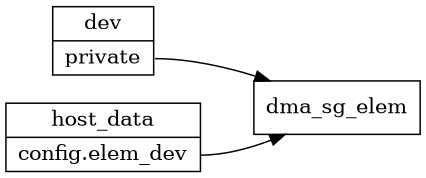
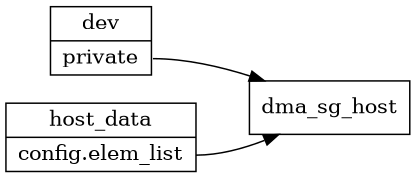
  digraph {
    rankdir=LR
    node [shape=record]
    n1 [label="dev |<private>private"]
-   dma_sg_elem
-   n3 [label="host_data |<config>config.elem_dev"]
+   dma_sg_elem [label=dma_sg_host]
+   n3 [label="host_data |<config>config.elem_list"]
    n1 -> dma_sg_elem [tailport=private]
    n3 -> dma_sg_elem [tailport=config]
  }
